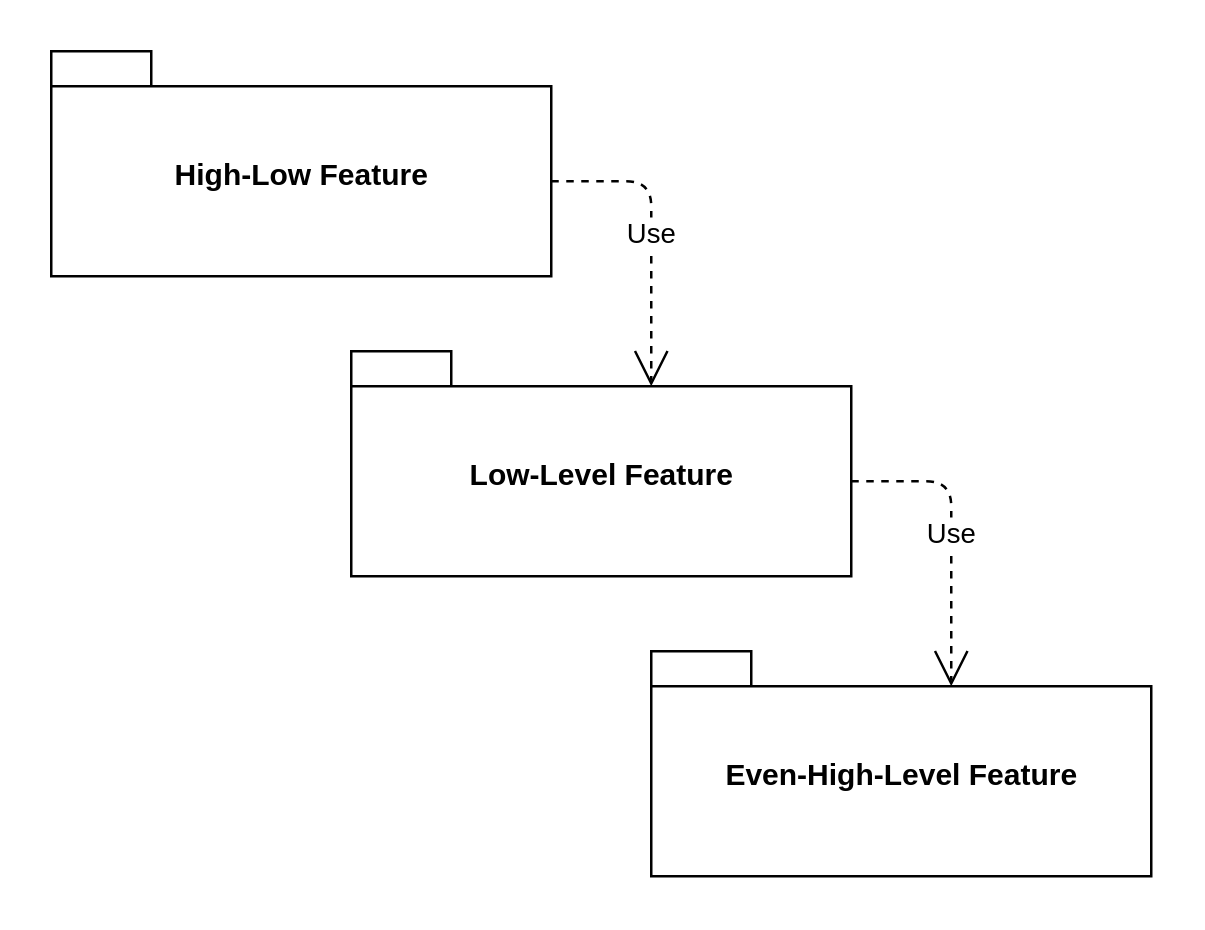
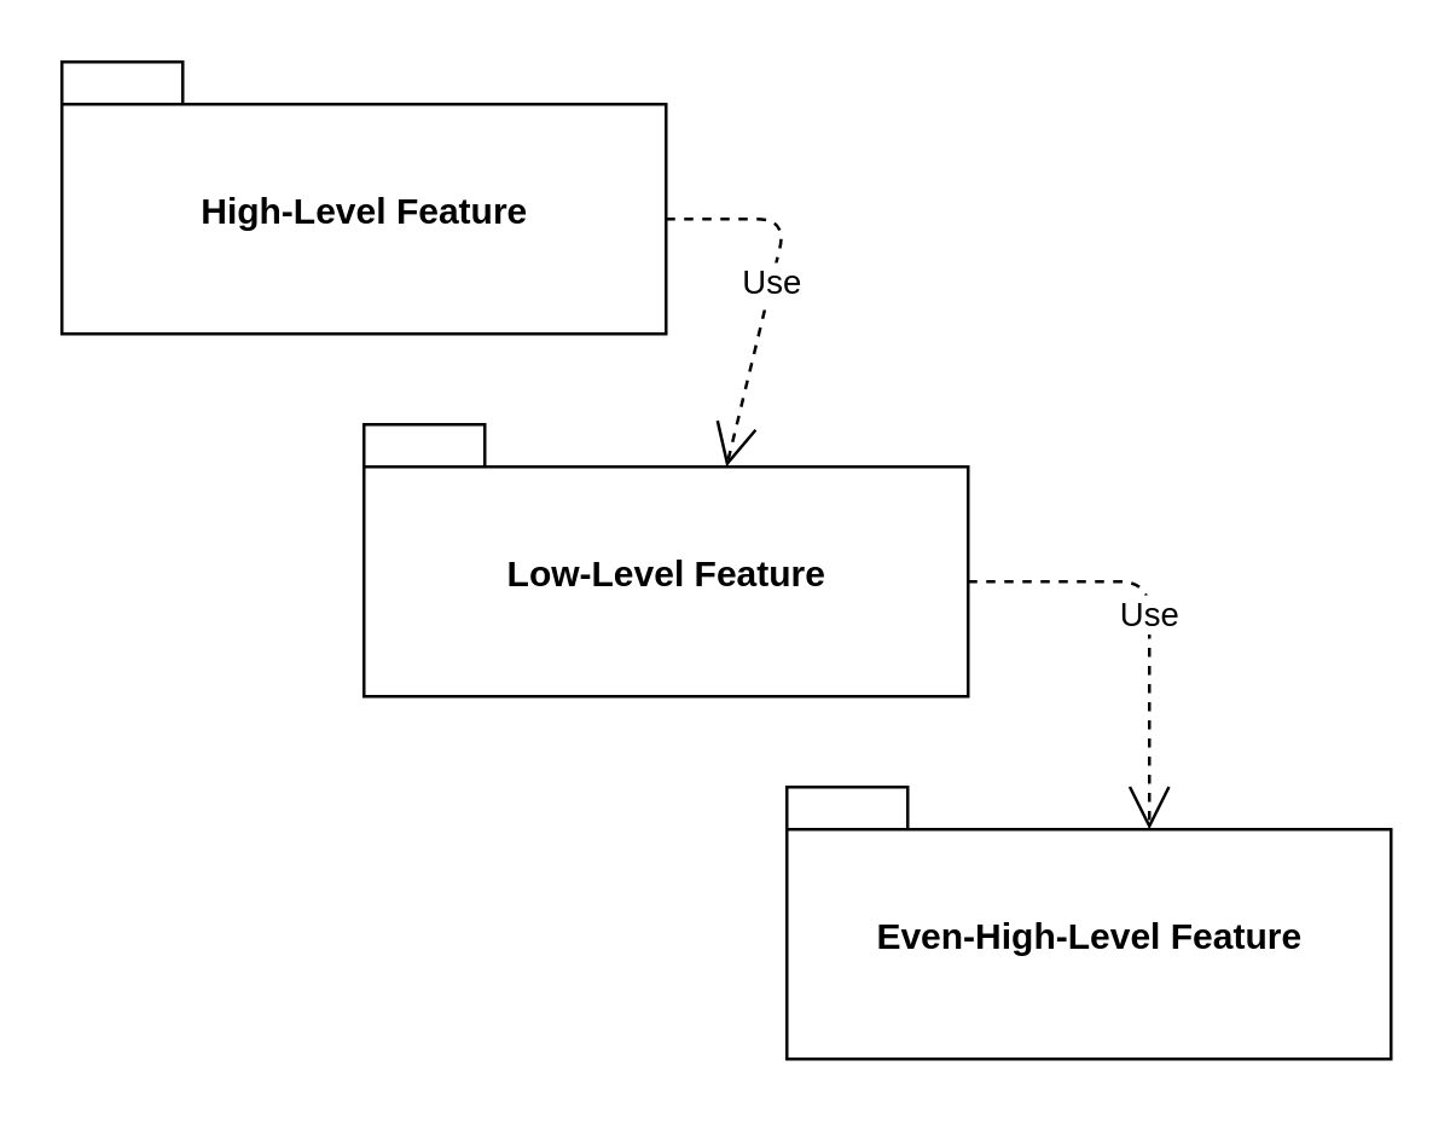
  <mxCell id="0" />
  <mxCell id="1" parent="0" />
- <mxCell id="2" value="High-Low Feature" style="shape=folder;fontStyle=1;spacingTop=10;tabWidth=40;tabHeight=14;tabPosition=left;html=1;" vertex="1" parent="1"><mxGeometry x="20" y="20" width="200" height="90" as="geometry" /></mxCell>
- <mxCell id="3" value="Low-Level Feature" style="shape=folder;fontStyle=1;spacingTop=10;tabWidth=40;tabHeight=14;tabPosition=left;html=1;" vertex="1" parent="1"><mxGeometry x="140" y="140" width="200" height="90" as="geometry" /></mxCell>
+ <mxCell id="2" value="High-Level Feature" style="shape=folder;fontStyle=1;spacingTop=10;tabWidth=40;tabHeight=14;tabPosition=left;html=1;" vertex="1" parent="1"><mxGeometry x="20" y="20" width="200" height="90" as="geometry" /></mxCell>
+ <mxCell id="3" value="Low-Level Feature" style="shape=folder;fontStyle=1;spacingTop=10;tabWidth=40;tabHeight=14;tabPosition=left;html=1;" vertex="1" parent="1"><mxGeometry x="120" y="140" width="200" height="90" as="geometry" /></mxCell>
  <mxCell id="4" value="Even-High-Level Feature" style="shape=folder;fontStyle=1;spacingTop=10;tabWidth=40;tabHeight=14;tabPosition=left;html=1;" vertex="1" parent="1"><mxGeometry x="260" y="260" width="200" height="90" as="geometry" /></mxCell>
  <mxCell id="5" value="Use" style="endArrow=open;endSize=12;dashed=1;html=1;exitX=0;exitY=0;exitDx=200;exitDy=52;exitPerimeter=0;entryX=0;entryY=0;entryDx=120;entryDy=14;entryPerimeter=0;" edge="1" parent="1" source="3" target="4"><mxGeometry width="160" relative="1" as="geometry"><mxPoint x="350" y="192" as="sourcePoint" /><mxPoint x="390" y="275" as="targetPoint" /><Array as="points"><mxPoint x="380" y="192" /></Array></mxGeometry></mxCell>
  <mxCell id="6" value="Use" style="endArrow=open;endSize=12;dashed=1;html=1;exitX=0;exitY=0;exitDx=200;exitDy=52;exitPerimeter=0;entryX=0;entryY=0;entryDx=120;entryDy=14;entryPerimeter=0;" edge="1" parent="1" source="2" target="3"><mxGeometry width="160" relative="1" as="geometry"><mxPoint x="254" y="40" as="sourcePoint" /><mxPoint x="294" y="122" as="targetPoint" /><Array as="points"><mxPoint x="260" y="72" /></Array></mxGeometry></mxCell>
